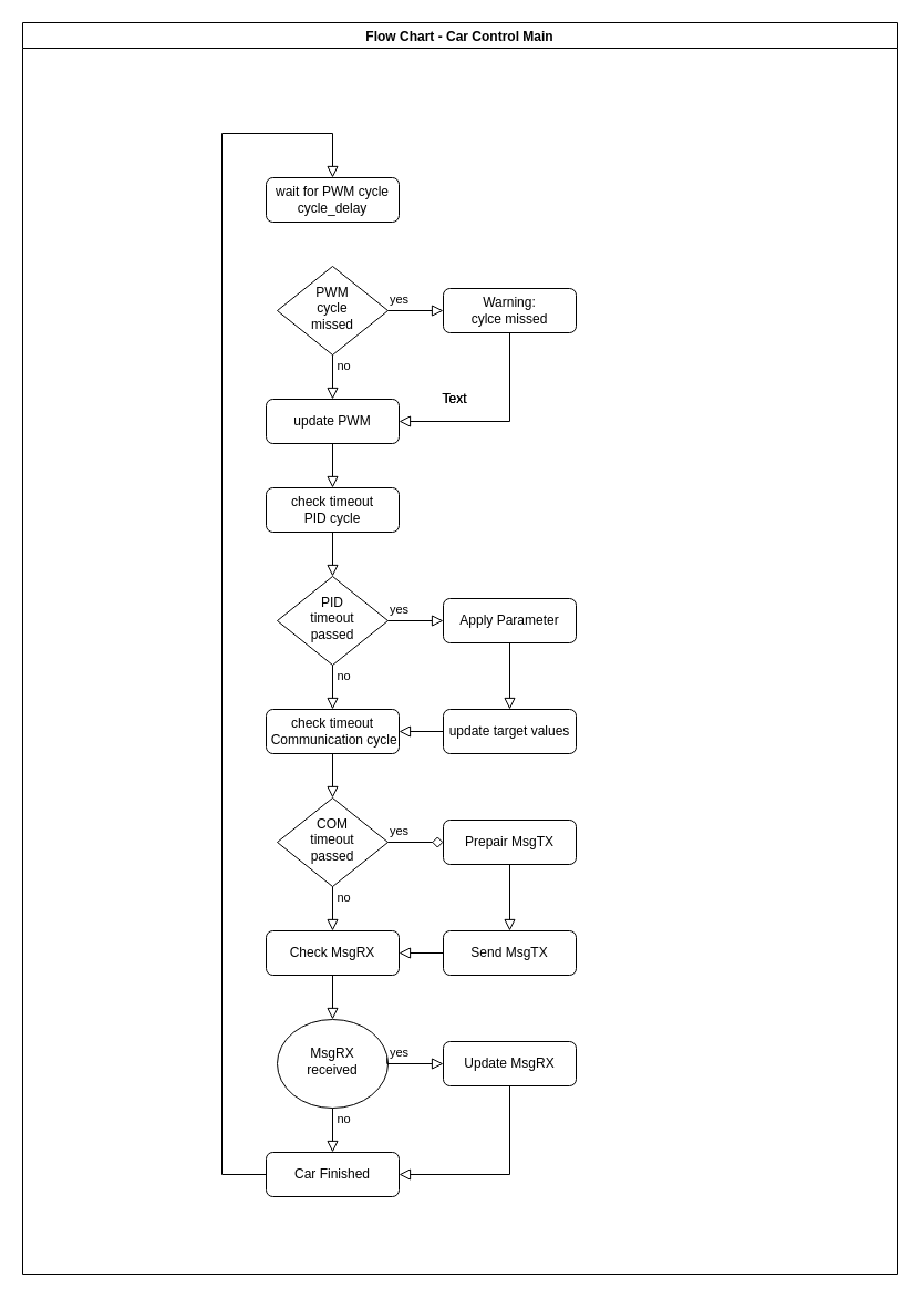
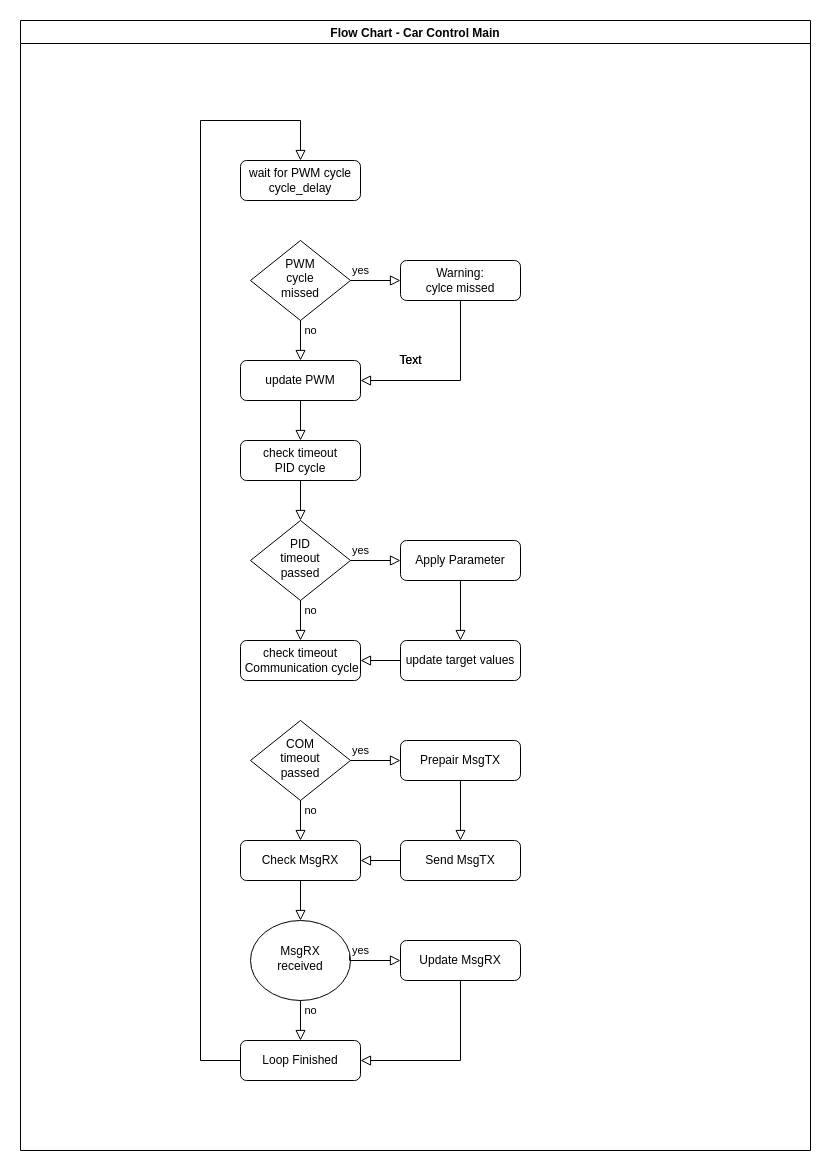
  <mxCell id="0" />
  <mxCell id="1" parent="0" />
  <mxCell id="2" value="Flow Chart - Car Control Main" style="swimlane;fillColor=none;" vertex="1" parent="1"><mxGeometry x="20" y="20" width="790" height="1130" as="geometry"><mxRectangle x="50" y="70" width="130" height="23" as="alternateBounds" /></mxGeometry></mxCell>
  <mxCell id="3" value="" style="group" vertex="1" connectable="0" parent="1"><mxGeometry x="200" y="120" width="320" height="960" as="geometry" /></mxCell>
  <mxCell id="4" value="&lt;div&gt;wait for PWM cycle&lt;br&gt;cycle_delay&lt;br&gt;&lt;/div&gt;" style="rounded=1;whiteSpace=wrap;html=1;fontSize=12;glass=0;strokeWidth=1;shadow=0;" parent="3" vertex="1"><mxGeometry x="40" y="40" width="120" height="40" as="geometry" /></mxCell>
  <mxCell id="5" value="PWM&lt;br&gt;cycle &lt;br&gt;missed" style="rhombus;whiteSpace=wrap;html=1;shadow=0;fontFamily=Helvetica;fontSize=12;align=center;strokeWidth=1;spacing=6;spacingTop=-4;" parent="3" vertex="1"><mxGeometry x="50" y="120" width="100" height="80" as="geometry" /></mxCell>
  <mxCell id="6" value="&lt;div&gt;update PWM&lt;/div&gt;" style="rounded=1;whiteSpace=wrap;html=1;fontSize=12;glass=0;strokeWidth=1;shadow=0;" parent="3" vertex="1"><mxGeometry x="40" y="240" width="120" height="40" as="geometry" /></mxCell>
  <mxCell id="7" value="no" style="rounded=0;html=1;jettySize=auto;orthogonalLoop=1;fontSize=11;endArrow=block;endFill=0;endSize=8;strokeWidth=1;shadow=0;labelBackgroundColor=none;edgeStyle=orthogonalEdgeStyle;" parent="3" source="5" target="6" edge="1"><mxGeometry x="-0.5" y="10" relative="1" as="geometry"><mxPoint as="offset" /><mxPoint x="100" y="250" as="targetPoint" /></mxGeometry></mxCell>
  <mxCell id="8" value="Warning: &lt;br&gt;cylce missed " style="rounded=1;whiteSpace=wrap;html=1;fontSize=12;glass=0;strokeWidth=1;shadow=0;" parent="3" vertex="1"><mxGeometry x="200" y="140" width="120" height="40" as="geometry" /></mxCell>
  <mxCell id="9" value="&lt;div&gt;check timeout&lt;br&gt; PID cycle&lt;br&gt;&lt;/div&gt;" style="rounded=1;whiteSpace=wrap;html=1;fontSize=12;glass=0;strokeWidth=1;shadow=0;" parent="3" vertex="1"><mxGeometry x="40" y="320" width="120" height="40" as="geometry" /></mxCell>
  <mxCell id="10" value="PID &lt;br&gt;timeout&lt;br&gt;passed" style="rhombus;whiteSpace=wrap;html=1;shadow=0;fontFamily=Helvetica;fontSize=12;align=center;strokeWidth=1;spacing=6;spacingTop=-4;" parent="3" vertex="1"><mxGeometry x="50" y="400" width="100" height="80" as="geometry" /></mxCell>
  <mxCell id="11" value="&lt;div&gt;Apply Parameter&lt;br&gt;&lt;/div&gt;" style="rounded=1;whiteSpace=wrap;html=1;fontSize=12;glass=0;strokeWidth=1;shadow=0;" parent="3" vertex="1"><mxGeometry x="200" y="420" width="120" height="40" as="geometry" /></mxCell>
  <mxCell id="12" value="yes" style="edgeStyle=orthogonalEdgeStyle;rounded=0;html=1;jettySize=auto;orthogonalLoop=1;fontSize=11;endArrow=block;endFill=0;endSize=8;strokeWidth=1;shadow=0;labelBackgroundColor=none;" parent="3" source="10" target="11" edge="1"><mxGeometry x="-0.6" y="10" relative="1" as="geometry"><mxPoint as="offset" /><mxPoint x="150" y="470" as="sourcePoint" /><mxPoint x="260" y="470" as="targetPoint" /><Array as="points" /></mxGeometry></mxCell>
  <mxCell id="13" value="" style="rounded=0;html=1;jettySize=auto;orthogonalLoop=1;fontSize=11;endArrow=block;endFill=0;endSize=8;strokeWidth=1;shadow=0;labelBackgroundColor=none;edgeStyle=orthogonalEdgeStyle;" parent="3" source="9" target="10" edge="1"><mxGeometry relative="1" as="geometry"><mxPoint x="99.5" y="380" as="sourcePoint" /><mxPoint x="99.5" y="430" as="targetPoint" /></mxGeometry></mxCell>
  <mxCell id="14" value="no" style="rounded=0;html=1;jettySize=auto;orthogonalLoop=1;fontSize=11;endArrow=block;endFill=0;endSize=8;strokeWidth=1;shadow=0;labelBackgroundColor=none;edgeStyle=orthogonalEdgeStyle;exitX=0.5;exitY=1;exitDx=0;exitDy=0;" parent="3" source="10" target="15" edge="1"><mxGeometry x="-0.5" y="10" relative="1" as="geometry"><mxPoint as="offset" /><mxPoint x="99.5" y="510" as="sourcePoint" /><mxPoint x="99.5" y="550" as="targetPoint" /></mxGeometry></mxCell>
  <mxCell id="15" value="&lt;div&gt;check timeout&lt;br&gt;&amp;nbsp;Communication cycle&lt;br&gt;&lt;/div&gt;" style="rounded=1;whiteSpace=wrap;html=1;fontSize=12;glass=0;strokeWidth=1;shadow=0;" parent="3" vertex="1"><mxGeometry x="40" y="520" width="120" height="40" as="geometry" /></mxCell>
  <mxCell id="16" value="" style="rounded=0;html=1;jettySize=auto;orthogonalLoop=1;fontSize=11;endArrow=block;endFill=0;endSize=8;strokeWidth=1;shadow=0;labelBackgroundColor=none;edgeStyle=orthogonalEdgeStyle;" parent="3" source="6" target="9" edge="1"><mxGeometry relative="1" as="geometry"><mxPoint x="99.5" y="290" as="sourcePoint" /><mxPoint x="99.5" y="340" as="targetPoint" /></mxGeometry></mxCell>
  <mxCell id="17" value="yes" style="edgeStyle=orthogonalEdgeStyle;rounded=0;html=1;jettySize=auto;orthogonalLoop=1;fontSize=11;endArrow=block;endFill=0;endSize=8;strokeWidth=1;shadow=0;labelBackgroundColor=none;entryX=0;entryY=0.5;entryDx=0;entryDy=0;" parent="3" source="5" target="8" edge="1"><mxGeometry x="-0.6" y="10" relative="1" as="geometry"><mxPoint as="offset" /><mxPoint x="270" y="100" as="targetPoint" /><Array as="points" /></mxGeometry></mxCell>
  <mxCell id="18" value="" style="rounded=0;html=1;jettySize=auto;orthogonalLoop=1;fontSize=11;endArrow=block;endFill=0;endSize=8;strokeWidth=1;shadow=0;labelBackgroundColor=none;edgeStyle=orthogonalEdgeStyle;entryX=1;entryY=0.5;entryDx=0;entryDy=0;" parent="3" source="8" target="6" edge="1"><mxGeometry relative="1" as="geometry"><mxPoint x="319.5" y="190" as="sourcePoint" /><mxPoint x="319.5" y="240" as="targetPoint" /><Array as="points"><mxPoint x="260" y="260" /></Array></mxGeometry></mxCell>
  <mxCell id="19" value="" style="rounded=0;html=1;jettySize=auto;orthogonalLoop=1;fontSize=11;endArrow=block;endFill=0;endSize=8;strokeWidth=1;shadow=0;labelBackgroundColor=none;edgeStyle=orthogonalEdgeStyle;exitX=0;exitY=0.5;exitDx=0;exitDy=0;" parent="3" source="34" target="15" edge="1"><mxGeometry relative="1" as="geometry"><mxPoint x="320" y="490" as="sourcePoint" /><mxPoint x="160" y="570" as="targetPoint" /><Array as="points" /></mxGeometry></mxCell>
  <mxCell id="20" value="COM &lt;br&gt;timeout&lt;br&gt;passed" style="rhombus;whiteSpace=wrap;html=1;shadow=0;fontFamily=Helvetica;fontSize=12;align=center;strokeWidth=1;spacing=6;spacingTop=-4;" parent="3" vertex="1"><mxGeometry x="50" y="600" width="100" height="80" as="geometry" /></mxCell>
- <mxCell id="21" value="" style="rounded=0;html=1;jettySize=auto;orthogonalLoop=1;fontSize=11;endArrow=block;endFill=0;endSize=8;strokeWidth=1;shadow=0;labelBackgroundColor=none;edgeStyle=orthogonalEdgeStyle;" parent="3" source="15" target="20" edge="1"><mxGeometry relative="1" as="geometry"><mxPoint x="100" y="590" as="sourcePoint" /><mxPoint x="101" y="630" as="targetPoint" /><Array as="points" /></mxGeometry></mxCell>
- <mxCell id="22" value="yes" style="edgeStyle=orthogonalEdgeStyle;rounded=0;html=1;jettySize=auto;orthogonalLoop=1;fontSize=11;endArrow=diamond;endFill=0;endSize=8;strokeWidth=1;shadow=0;labelBackgroundColor=none;exitX=1;exitY=0.5;exitDx=0;exitDy=0;entryX=0;entryY=0.5;entryDx=0;entryDy=0;" parent="3" source="20" target="23" edge="1"><mxGeometry x="-0.6" y="10" relative="1" as="geometry"><mxPoint as="offset" /><mxPoint x="150" y="669.5" as="sourcePoint" /><mxPoint x="260" y="669.5" as="targetPoint" /><Array as="points" /></mxGeometry></mxCell>
+ <mxCell id="22" value="yes" style="edgeStyle=orthogonalEdgeStyle;rounded=0;html=1;jettySize=auto;orthogonalLoop=1;fontSize=11;endArrow=block;endFill=0;endSize=8;strokeWidth=1;shadow=0;labelBackgroundColor=none;exitX=1;exitY=0.5;exitDx=0;exitDy=0;entryX=0;entryY=0.5;entryDx=0;entryDy=0;" parent="3" source="20" target="23" edge="1"><mxGeometry x="-0.6" y="10" relative="1" as="geometry"><mxPoint as="offset" /><mxPoint x="150" y="669.5" as="sourcePoint" /><mxPoint x="260" y="669.5" as="targetPoint" /><Array as="points" /></mxGeometry></mxCell>
  <mxCell id="23" value="&lt;div&gt;Prepair MsgTX&lt;br&gt;&lt;/div&gt;" style="rounded=1;whiteSpace=wrap;html=1;fontSize=12;glass=0;strokeWidth=1;shadow=0;" parent="3" vertex="1"><mxGeometry x="200" y="620" width="120" height="40" as="geometry" /></mxCell>
  <mxCell id="24" value="&lt;div&gt;Send MsgTX&lt;br&gt;&lt;/div&gt;" style="rounded=1;whiteSpace=wrap;html=1;fontSize=12;glass=0;strokeWidth=1;shadow=0;" parent="3" vertex="1"><mxGeometry x="200" y="720" width="120" height="40" as="geometry" /></mxCell>
  <mxCell id="25" value="" style="rounded=0;html=1;jettySize=auto;orthogonalLoop=1;fontSize=11;endArrow=block;endFill=0;endSize=8;strokeWidth=1;shadow=0;labelBackgroundColor=none;edgeStyle=orthogonalEdgeStyle;" parent="3" source="23" target="24" edge="1"><mxGeometry relative="1" as="geometry"><mxPoint x="319.5" y="690" as="sourcePoint" /><mxPoint x="319.5" y="730" as="targetPoint" /><Array as="points" /></mxGeometry></mxCell>
  <mxCell id="26" value="&lt;div&gt;Check MsgRX&lt;br&gt;&lt;/div&gt;" style="rounded=1;whiteSpace=wrap;html=1;fontSize=12;glass=0;strokeWidth=1;shadow=0;" parent="3" vertex="1"><mxGeometry x="40" y="720" width="120" height="40" as="geometry" /></mxCell>
  <mxCell id="27" value="no" style="rounded=0;html=1;jettySize=auto;orthogonalLoop=1;fontSize=11;endArrow=block;endFill=0;endSize=8;strokeWidth=1;shadow=0;labelBackgroundColor=none;edgeStyle=orthogonalEdgeStyle;" parent="3" source="20" target="26" edge="1"><mxGeometry x="-0.5" y="10" relative="1" as="geometry"><mxPoint x="100" y="710" as="sourcePoint" /><mxPoint x="99.76" y="750" as="targetPoint" /><Array as="points" /><mxPoint as="offset" /></mxGeometry></mxCell>
  <mxCell id="28" value="" style="rounded=0;html=1;jettySize=auto;orthogonalLoop=1;fontSize=11;endArrow=block;endFill=0;endSize=8;strokeWidth=1;shadow=0;labelBackgroundColor=none;edgeStyle=orthogonalEdgeStyle;entryX=1;entryY=0.5;entryDx=0;entryDy=0;" parent="3" source="24" target="26" edge="1"><mxGeometry relative="1" as="geometry"><mxPoint x="220" y="750" as="sourcePoint" /><mxPoint x="220" y="790" as="targetPoint" /><Array as="points" /></mxGeometry></mxCell>
  <mxCell id="29" value="MsgRX&lt;br&gt;received" style="ellipse;whiteSpace=wrap;html=1;shadow=0;fontFamily=Helvetica;fontSize=12;align=center;strokeWidth=1;spacing=6;spacingTop=-4;" parent="3" vertex="1"><mxGeometry x="50" y="800" width="100" height="80" as="geometry" /></mxCell>
  <mxCell id="30" value="" style="rounded=0;html=1;jettySize=auto;orthogonalLoop=1;fontSize=11;endArrow=block;endFill=0;endSize=8;strokeWidth=1;shadow=0;labelBackgroundColor=none;edgeStyle=orthogonalEdgeStyle;" parent="3" source="26" target="29" edge="1"><mxGeometry relative="1" as="geometry"><mxPoint x="99.41" y="790" as="sourcePoint" /><mxPoint x="99.41" y="830" as="targetPoint" /><Array as="points" /></mxGeometry></mxCell>
  <mxCell id="31" value="yes" style="edgeStyle=orthogonalEdgeStyle;rounded=0;html=1;jettySize=auto;orthogonalLoop=1;fontSize=11;endArrow=block;endFill=0;endSize=8;strokeWidth=1;shadow=0;labelBackgroundColor=none;exitX=0.992;exitY=0.435;exitDx=0;exitDy=0;exitPerimeter=0;entryX=0;entryY=0.5;entryDx=0;entryDy=0;" parent="3" source="29" target="32" edge="1"><mxGeometry x="-0.429" y="10" relative="1" as="geometry"><mxPoint as="offset" /><mxPoint x="150" y="869.8" as="sourcePoint" /><mxPoint x="260" y="869.8" as="targetPoint" /><Array as="points"><mxPoint x="149" y="840" /></Array></mxGeometry></mxCell>
  <mxCell id="32" value="Update MsgRX" style="rounded=1;whiteSpace=wrap;html=1;fontSize=12;glass=0;strokeWidth=1;shadow=0;" parent="3" vertex="1"><mxGeometry x="200" y="820" width="120" height="40" as="geometry" /></mxCell>
  <mxCell id="33" value="&lt;div&gt;&lt;br&gt;&lt;/div&gt;" style="rounded=0;html=1;jettySize=auto;orthogonalLoop=1;fontSize=11;endArrow=block;endFill=0;endSize=8;strokeWidth=1;shadow=0;labelBackgroundColor=none;edgeStyle=orthogonalEdgeStyle;entryX=0.5;entryY=0;entryDx=0;entryDy=0;exitX=0;exitY=0.5;exitDx=0;exitDy=0;" parent="3" source="36" target="4" edge="1"><mxGeometry x="-0.982" y="10" relative="1" as="geometry"><mxPoint x="99.8" y="910" as="sourcePoint" /><mxPoint y="-20" as="targetPoint" /><Array as="points"><mxPoint y="940" /><mxPoint /><mxPoint x="100" /></Array><mxPoint as="offset" /></mxGeometry></mxCell>
  <mxCell id="34" value="&lt;div&gt;&lt;div&gt;update target values&lt;/div&gt;&lt;/div&gt;" style="rounded=1;whiteSpace=wrap;html=1;fontSize=12;glass=0;strokeWidth=1;shadow=0;" parent="3" vertex="1"><mxGeometry x="200" y="520" width="120" height="40" as="geometry" /></mxCell>
  <mxCell id="35" value="" style="rounded=0;html=1;jettySize=auto;orthogonalLoop=1;fontSize=11;endArrow=block;endFill=0;endSize=8;strokeWidth=1;shadow=0;labelBackgroundColor=none;edgeStyle=orthogonalEdgeStyle;" parent="3" source="11" target="34" edge="1"><mxGeometry relative="1" as="geometry"><mxPoint x="319.6" y="490" as="sourcePoint" /><mxPoint x="319.6" y="550" as="targetPoint" /><Array as="points" /></mxGeometry></mxCell>
- <mxCell id="36" value="Car Finished" style="rounded=1;whiteSpace=wrap;html=1;fontSize=12;glass=0;strokeWidth=1;shadow=0;" parent="3" vertex="1"><mxGeometry x="40" y="920" width="120" height="40" as="geometry" /></mxCell>
+ <mxCell id="36" value="Loop Finished" style="rounded=1;whiteSpace=wrap;html=1;fontSize=12;glass=0;strokeWidth=1;shadow=0;" parent="3" vertex="1"><mxGeometry x="40" y="920" width="120" height="40" as="geometry" /></mxCell>
  <mxCell id="37" value="no" style="rounded=0;html=1;jettySize=auto;orthogonalLoop=1;fontSize=11;endArrow=block;endFill=0;endSize=8;strokeWidth=1;shadow=0;labelBackgroundColor=none;edgeStyle=orthogonalEdgeStyle;" parent="3" source="29" target="36" edge="1"><mxGeometry x="-0.5" y="10" relative="1" as="geometry"><mxPoint x="99.6" y="880" as="sourcePoint" /><mxPoint x="99.6" y="920" as="targetPoint" /><Array as="points" /><mxPoint as="offset" /></mxGeometry></mxCell>
  <mxCell id="38" value="" style="rounded=0;html=1;jettySize=auto;orthogonalLoop=1;fontSize=11;endArrow=block;endFill=0;endSize=8;strokeWidth=1;shadow=0;labelBackgroundColor=none;edgeStyle=orthogonalEdgeStyle;" parent="3" source="32" target="36" edge="1"><mxGeometry relative="1" as="geometry"><mxPoint x="259.6" y="860" as="sourcePoint" /><mxPoint x="259.6" y="920" as="targetPoint" /><Array as="points"><mxPoint x="260" y="940" /></Array></mxGeometry></mxCell>
  <mxCell id="39" value="Text" style="text;html=1;resizable=0;autosize=1;align=center;verticalAlign=middle;points=[];fillColor=none;strokeColor=none;rounded=0;" vertex="1" parent="3"><mxGeometry x="190" y="230" width="40" height="20" as="geometry" /></mxCell>
  <mxCell id="40" value="Text" style="text;html=1;resizable=0;autosize=1;align=center;verticalAlign=middle;points=[];fillColor=none;strokeColor=none;rounded=0;" vertex="1" parent="3"><mxGeometry x="190" y="230" width="40" height="20" as="geometry" /></mxCell>
